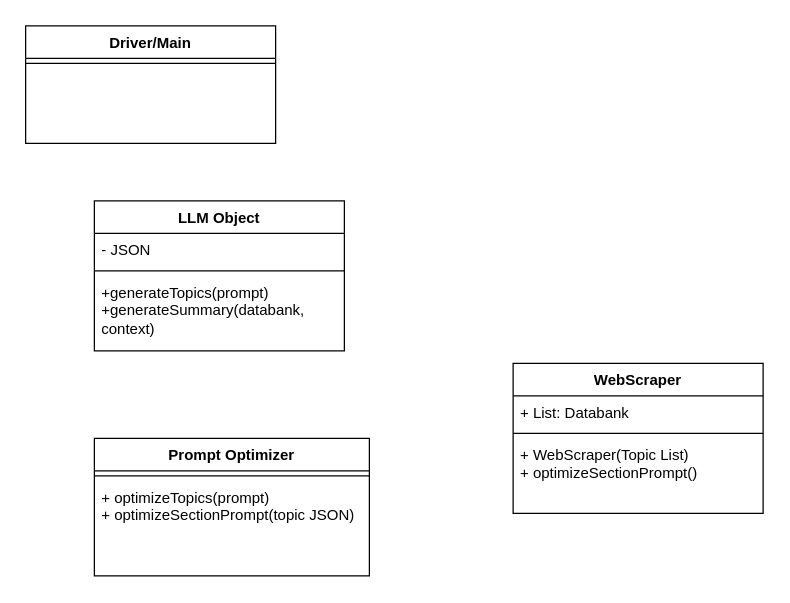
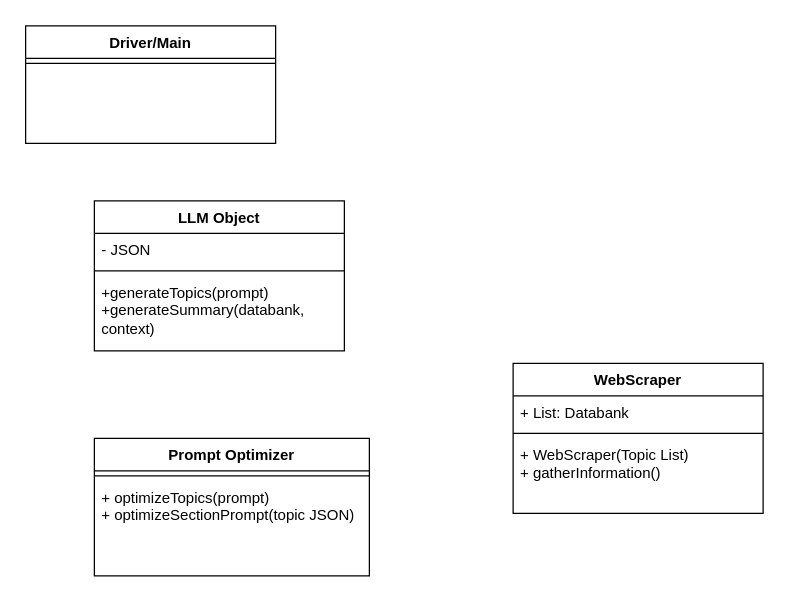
  <mxCell id="0" />
  <mxCell id="1" parent="0" />
  <mxCell id="2" value="Prompt Optimizer" style="swimlane;fontStyle=1;align=center;verticalAlign=top;childLayout=stackLayout;horizontal=1;startSize=26;horizontalStack=0;resizeParent=1;resizeParentMax=0;resizeLast=0;collapsible=1;marginBottom=0;whiteSpace=wrap;html=1;" vertex="1" parent="1"><mxGeometry x="75" y="350" width="220" height="110" as="geometry" /></mxCell>
  <mxCell id="3" value="" style="line;strokeWidth=1;fillColor=none;align=left;verticalAlign=middle;spacingTop=-1;spacingLeft=3;spacingRight=3;rotatable=0;labelPosition=right;points=[];portConstraint=eastwest;strokeColor=inherit;" vertex="1" parent="2"><mxGeometry y="26" width="220" height="8" as="geometry" /></mxCell>
  <mxCell id="4" value="&lt;div&gt;+ optimizeTopics(prompt)&lt;/div&gt;&lt;div&gt;+ optimizeSectionPrompt(topic JSON)&lt;br&gt;&lt;/div&gt;" style="text;strokeColor=none;fillColor=none;align=left;verticalAlign=top;spacingLeft=4;spacingRight=4;overflow=hidden;rotatable=0;points=[[0,0.5],[1,0.5]];portConstraint=eastwest;whiteSpace=wrap;html=1;" vertex="1" parent="2"><mxGeometry y="34" width="220" height="76" as="geometry" /></mxCell>
  <mxCell id="5" value="LLM Object" style="swimlane;fontStyle=1;align=center;verticalAlign=top;childLayout=stackLayout;horizontal=1;startSize=26;horizontalStack=0;resizeParent=1;resizeParentMax=0;resizeLast=0;collapsible=1;marginBottom=0;whiteSpace=wrap;html=1;" vertex="1" parent="1"><mxGeometry x="75" y="160" width="200" height="120" as="geometry" /></mxCell>
  <mxCell id="6" value="- JSON" style="text;strokeColor=none;fillColor=none;align=left;verticalAlign=top;spacingLeft=4;spacingRight=4;overflow=hidden;rotatable=0;points=[[0,0.5],[1,0.5]];portConstraint=eastwest;whiteSpace=wrap;html=1;" vertex="1" parent="5"><mxGeometry y="26" width="200" height="26" as="geometry" /></mxCell>
  <mxCell id="7" value="" style="line;strokeWidth=1;fillColor=none;align=left;verticalAlign=middle;spacingTop=-1;spacingLeft=3;spacingRight=3;rotatable=0;labelPosition=right;points=[];portConstraint=eastwest;strokeColor=inherit;" vertex="1" parent="5"><mxGeometry y="52" width="200" height="8" as="geometry" /></mxCell>
  <mxCell id="8" value="&lt;div&gt;+generateTopics(prompt)&lt;/div&gt;&lt;div&gt;+generateSummary(databank, context)&lt;/div&gt;" style="text;strokeColor=none;fillColor=none;align=left;verticalAlign=top;spacingLeft=4;spacingRight=4;overflow=hidden;rotatable=0;points=[[0,0.5],[1,0.5]];portConstraint=eastwest;whiteSpace=wrap;html=1;" vertex="1" parent="5"><mxGeometry y="60" width="200" height="60" as="geometry" /></mxCell>
  <mxCell id="9" value="WebScraper" style="swimlane;fontStyle=1;align=center;verticalAlign=top;childLayout=stackLayout;horizontal=1;startSize=26;horizontalStack=0;resizeParent=1;resizeParentMax=0;resizeLast=0;collapsible=1;marginBottom=0;whiteSpace=wrap;html=1;" vertex="1" parent="1"><mxGeometry x="410" y="290" width="200" height="120" as="geometry" /></mxCell>
  <mxCell id="10" value="+ List: Databank" style="text;strokeColor=none;fillColor=none;align=left;verticalAlign=top;spacingLeft=4;spacingRight=4;overflow=hidden;rotatable=0;points=[[0,0.5],[1,0.5]];portConstraint=eastwest;whiteSpace=wrap;html=1;" vertex="1" parent="9"><mxGeometry y="26" width="200" height="26" as="geometry" /></mxCell>
  <mxCell id="11" value="" style="line;strokeWidth=1;fillColor=none;align=left;verticalAlign=middle;spacingTop=-1;spacingLeft=3;spacingRight=3;rotatable=0;labelPosition=right;points=[];portConstraint=eastwest;strokeColor=inherit;" vertex="1" parent="9"><mxGeometry y="52" width="200" height="8" as="geometry" /></mxCell>
- <mxCell id="12" value="&lt;div&gt;+ WebScraper(Topic List)&lt;/div&gt;&lt;div&gt;+ optimizeSectionPrompt()&lt;br&gt;&lt;/div&gt;" style="text;strokeColor=none;fillColor=none;align=left;verticalAlign=top;spacingLeft=4;spacingRight=4;overflow=hidden;rotatable=0;points=[[0,0.5],[1,0.5]];portConstraint=eastwest;whiteSpace=wrap;html=1;" vertex="1" parent="9"><mxGeometry y="60" width="200" height="60" as="geometry" /></mxCell>
+ <mxCell id="12" value="&lt;div&gt;+ WebScraper(Topic List)&lt;/div&gt;&lt;div&gt;+ gatherInformation()&lt;br&gt;&lt;/div&gt;" style="text;strokeColor=none;fillColor=none;align=left;verticalAlign=top;spacingLeft=4;spacingRight=4;overflow=hidden;rotatable=0;points=[[0,0.5],[1,0.5]];portConstraint=eastwest;whiteSpace=wrap;html=1;" vertex="1" parent="9"><mxGeometry y="60" width="200" height="60" as="geometry" /></mxCell>
  <mxCell id="13" value="Driver/Main" style="swimlane;fontStyle=1;align=center;verticalAlign=top;childLayout=stackLayout;horizontal=1;startSize=26;horizontalStack=0;resizeParent=1;resizeParentMax=0;resizeLast=0;collapsible=1;marginBottom=0;whiteSpace=wrap;html=1;" vertex="1" parent="1"><mxGeometry x="20" y="20" width="200" height="94" as="geometry" /></mxCell>
  <mxCell id="14" value="" style="line;strokeWidth=1;fillColor=none;align=left;verticalAlign=middle;spacingTop=-1;spacingLeft=3;spacingRight=3;rotatable=0;labelPosition=right;points=[];portConstraint=eastwest;strokeColor=inherit;" vertex="1" parent="13"><mxGeometry y="26" width="200" height="8" as="geometry" /></mxCell>
  <mxCell id="15" value="&lt;div&gt;&lt;br&gt;&lt;/div&gt;&lt;div&gt;&lt;br&gt;&lt;/div&gt;" style="text;strokeColor=none;fillColor=none;align=left;verticalAlign=top;spacingLeft=4;spacingRight=4;overflow=hidden;rotatable=0;points=[[0,0.5],[1,0.5]];portConstraint=eastwest;whiteSpace=wrap;html=1;" vertex="1" parent="13"><mxGeometry y="34" width="200" height="60" as="geometry" /></mxCell>
